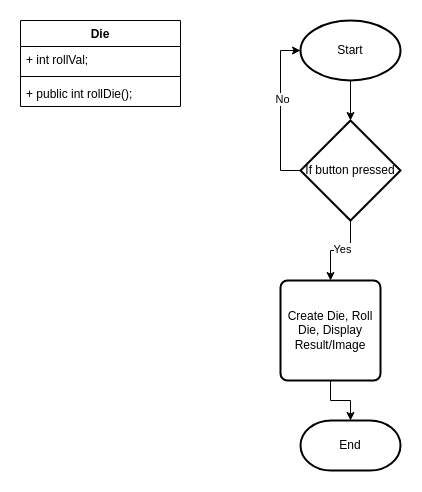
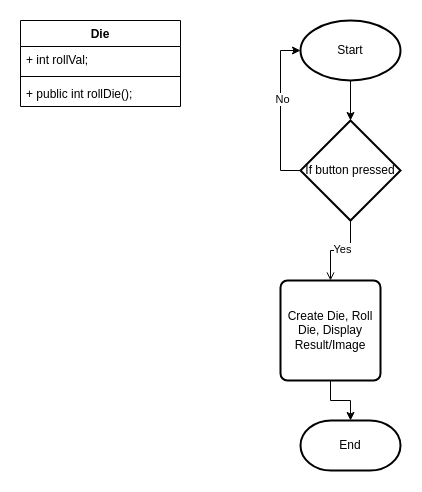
  <mxCell id="0" />
  <mxCell id="1" parent="0" />
  <mxCell id="2" value="Start" style="strokeWidth=2;html=1;shape=mxgraph.flowchart.start_1;whiteSpace=wrap;" vertex="1" parent="1"><mxGeometry x="300" y="20" width="100" height="60" as="geometry" /></mxCell>
- <mxCell id="3" style="edgeStyle=orthogonalEdgeStyle;rounded=0;orthogonalLoop=1;jettySize=auto;html=1;entryX=0.5;entryY=0;entryDx=0;entryDy=0;" edge="1" parent="1" source="5" target="7"><mxGeometry relative="1" as="geometry" /></mxCell>
+ <mxCell id="3" style="edgeStyle=orthogonalEdgeStyle;rounded=0;orthogonalLoop=1;jettySize=auto;html=1;entryX=0.5;entryY=0;entryDx=0;entryDy=0;endArrow=open;" edge="1" parent="1" source="5" target="7"><mxGeometry relative="1" as="geometry" /></mxCell>
  <mxCell id="4" value="Yes" style="edgeLabel;html=1;align=center;verticalAlign=middle;resizable=0;points=[];" vertex="1" connectable="0" parent="3"><mxGeometry x="-0.033" y="-2" relative="1" as="geometry"><mxPoint as="offset" /></mxGeometry></mxCell>
  <mxCell id="5" value="If button pressed" style="strokeWidth=2;html=1;shape=mxgraph.flowchart.decision;whiteSpace=wrap;" vertex="1" parent="1"><mxGeometry x="300" y="120" width="100" height="100" as="geometry" /></mxCell>
  <mxCell id="6" style="edgeStyle=orthogonalEdgeStyle;rounded=0;orthogonalLoop=1;jettySize=auto;html=1;entryX=0.5;entryY=0;entryDx=0;entryDy=0;entryPerimeter=0;" edge="1" parent="1" source="2" target="5"><mxGeometry relative="1" as="geometry" /></mxCell>
  <mxCell id="7" value="Create Die, Roll Die, Display Result/Image" style="rounded=1;whiteSpace=wrap;html=1;absoluteArcSize=1;arcSize=14;strokeWidth=2;" vertex="1" parent="1"><mxGeometry x="280" y="280" width="100" height="100" as="geometry" /></mxCell>
  <mxCell id="8" style="edgeStyle=orthogonalEdgeStyle;rounded=0;orthogonalLoop=1;jettySize=auto;html=1;entryX=0;entryY=0.5;entryDx=0;entryDy=0;entryPerimeter=0;" edge="1" parent="1" source="5" target="2"><mxGeometry relative="1" as="geometry"><Array as="points"><mxPoint x="280" y="170" /><mxPoint x="280" y="50" /></Array></mxGeometry></mxCell>
  <mxCell id="9" value="No" style="edgeLabel;html=1;align=center;verticalAlign=middle;resizable=0;points=[];" vertex="1" connectable="0" parent="8"><mxGeometry x="0.15" y="-1" relative="1" as="geometry"><mxPoint as="offset" /></mxGeometry></mxCell>
  <mxCell id="10" value="End" style="strokeWidth=2;html=1;shape=mxgraph.flowchart.terminator;whiteSpace=wrap;" vertex="1" parent="1"><mxGeometry x="300" y="420" width="100" height="50" as="geometry" /></mxCell>
  <mxCell id="11" style="edgeStyle=orthogonalEdgeStyle;rounded=0;orthogonalLoop=1;jettySize=auto;html=1;entryX=0.5;entryY=0;entryDx=0;entryDy=0;entryPerimeter=0;" edge="1" parent="1" source="7" target="10"><mxGeometry relative="1" as="geometry" /></mxCell>
  <mxCell id="12" value="Die" style="swimlane;fontStyle=1;align=center;verticalAlign=top;childLayout=stackLayout;horizontal=1;startSize=26;horizontalStack=0;resizeParent=1;resizeParentMax=0;resizeLast=0;collapsible=1;marginBottom=0;whiteSpace=wrap;html=1;" vertex="1" parent="1"><mxGeometry x="20" y="20" width="160" height="86" as="geometry" /></mxCell>
  <mxCell id="13" value="+ int rollVal;" style="text;strokeColor=none;fillColor=none;align=left;verticalAlign=top;spacingLeft=4;spacingRight=4;overflow=hidden;rotatable=0;points=[[0,0.5],[1,0.5]];portConstraint=eastwest;whiteSpace=wrap;html=1;" vertex="1" parent="12"><mxGeometry y="26" width="160" height="26" as="geometry" /></mxCell>
  <mxCell id="14" value="" style="line;strokeWidth=1;fillColor=none;align=left;verticalAlign=middle;spacingTop=-1;spacingLeft=3;spacingRight=3;rotatable=0;labelPosition=right;points=[];portConstraint=eastwest;strokeColor=inherit;" vertex="1" parent="12"><mxGeometry y="52" width="160" height="8" as="geometry" /></mxCell>
  <mxCell id="15" value="+ public int rollDie();" style="text;strokeColor=none;fillColor=none;align=left;verticalAlign=top;spacingLeft=4;spacingRight=4;overflow=hidden;rotatable=0;points=[[0,0.5],[1,0.5]];portConstraint=eastwest;whiteSpace=wrap;html=1;" vertex="1" parent="12"><mxGeometry y="60" width="160" height="26" as="geometry" /></mxCell>
